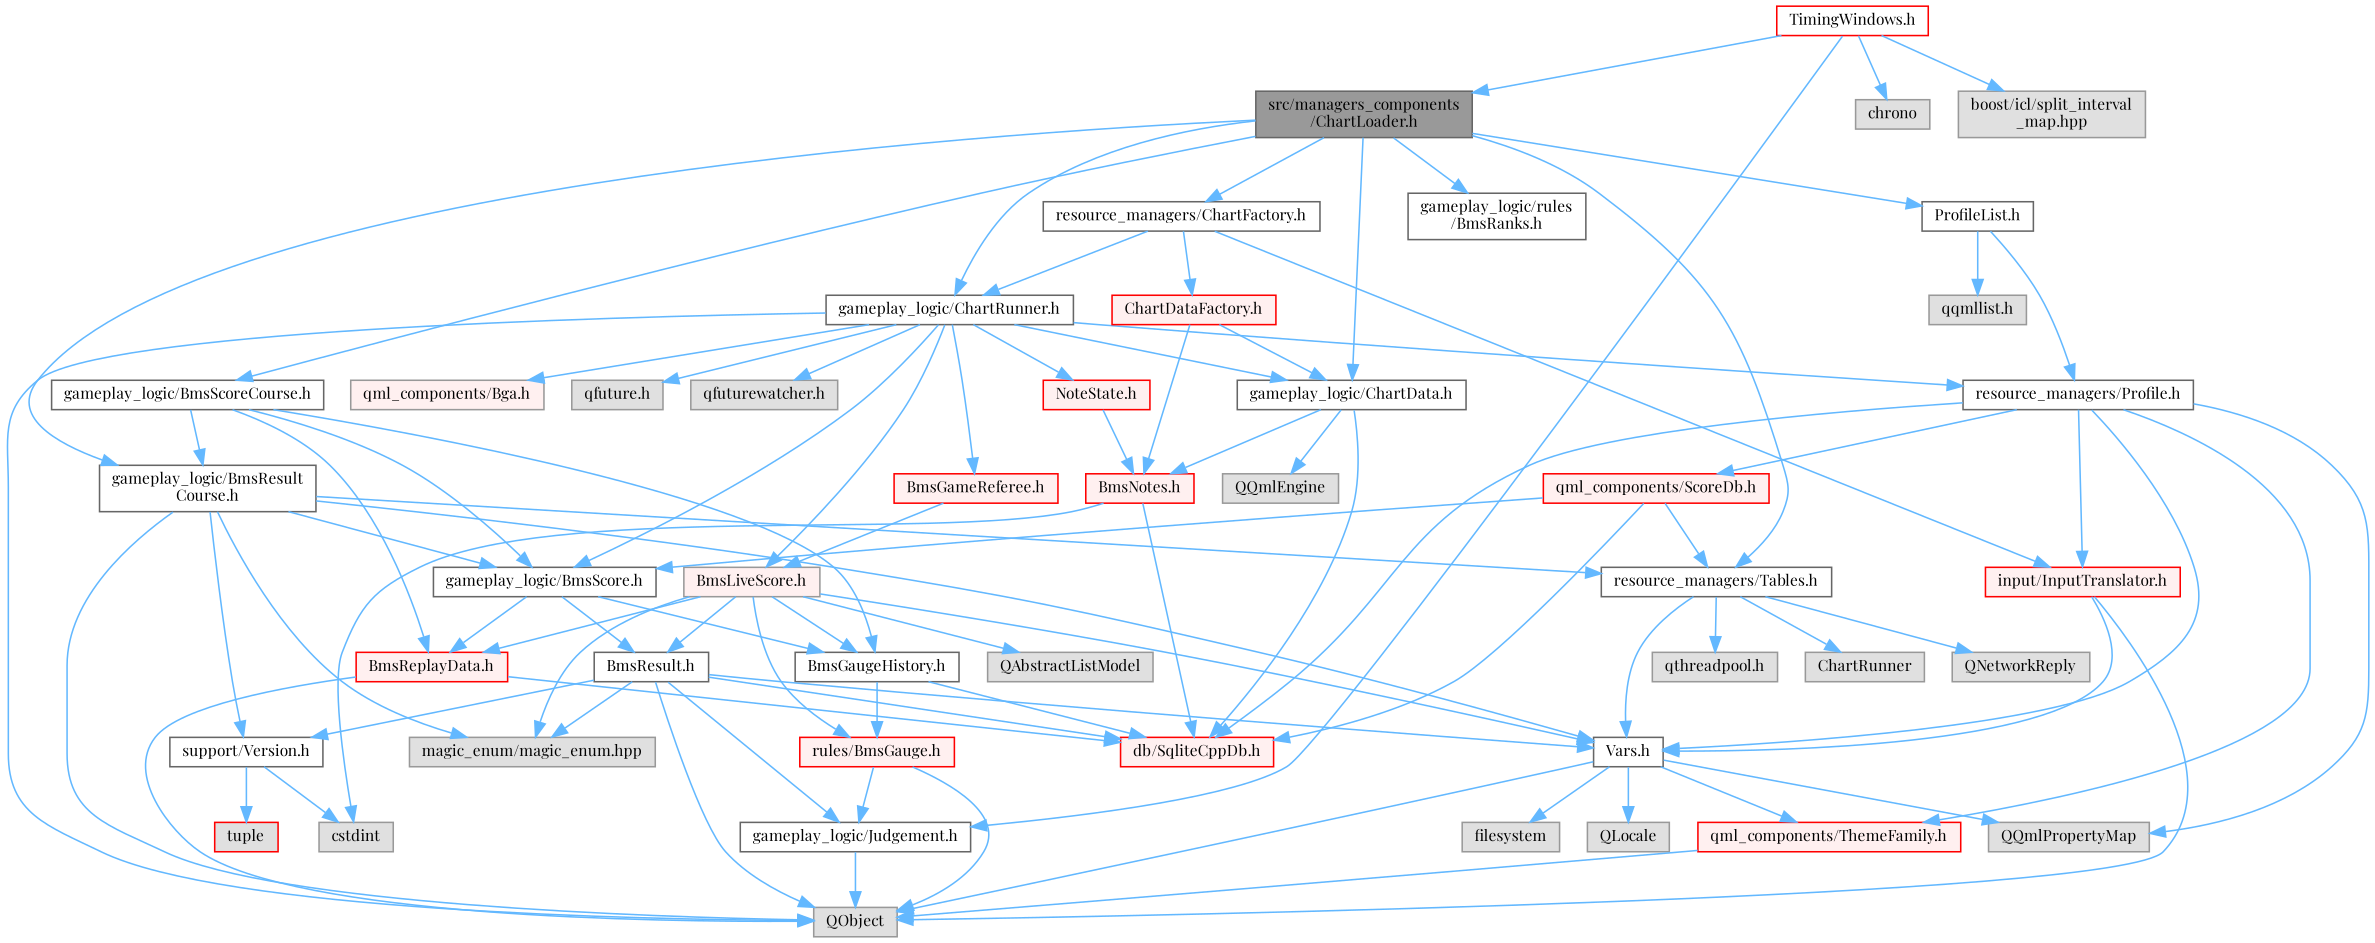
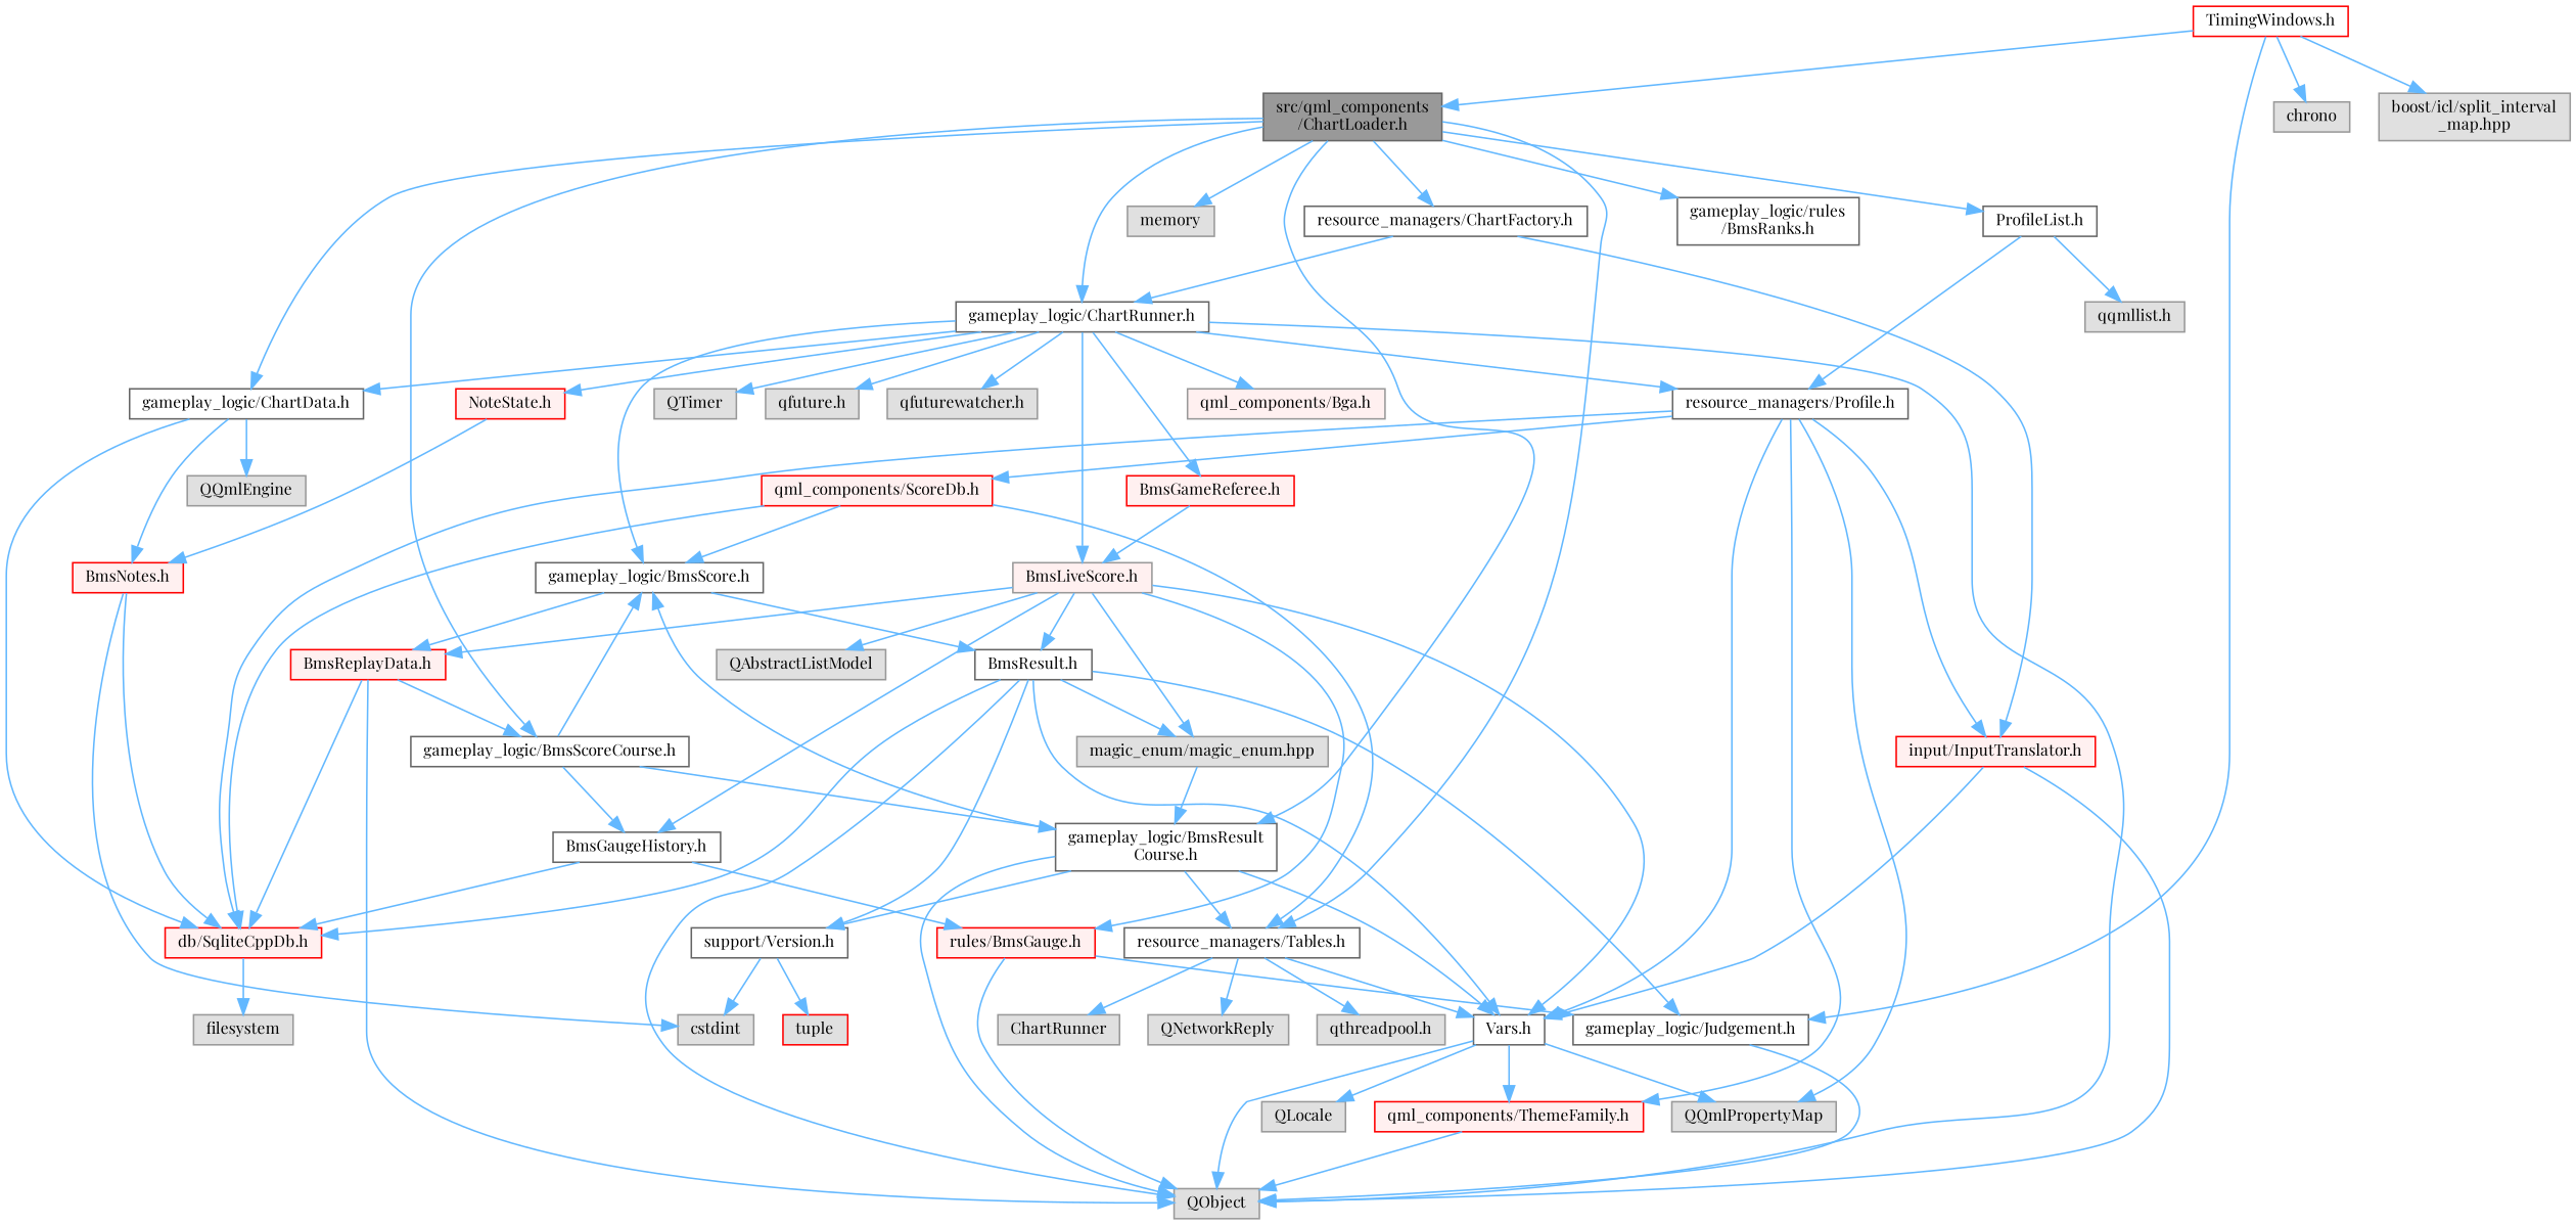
  digraph {
    fontname="Playfair Display"
    node [color=grey60 fillcolor="#E0E0E0" fontname="Playfair Display" fontsize=10 shape=box style=filled]
    edge [color=steelblue1 fontname="Playfair Display" fontsize=10 labelfontname=Helvetica labelfontsize=10 style=solid]
-   n1 [color=gray40 fillcolor=grey60 fontcolor=black height=0.2 label="src/managers_components\l/ChartLoader.h" width=0.4]
+   n1 [color=gray40 fillcolor=grey60 fontcolor=black height=0.2 label="src/qml_components\l/ChartLoader.h" width=0.4]
    n2 [color=grey40 fillcolor=white height=0.2 label="ProfileList.h" width=0.4]
    n3 [color=grey40 fillcolor=white height=0.2 label="resource_managers/Tables.h" width=0.4]
    n4 [color=grey40 fillcolor=white height=0.2 label="gameplay_logic/BmsResult\lCourse.h" width=0.4]
    n5 [color=grey40 fillcolor=white height=0.2 label="gameplay_logic/BmsScoreCourse.h" width=0.4]
+   n6 [height=0.2 label=memory width=0.4]
    n7 [color=grey40 fillcolor=white height=0.2 label="gameplay_logic/ChartData.h" width=0.4]
    n8 [color=grey40 fillcolor=white height=0.2 label="gameplay_logic/ChartRunner.h" width=0.4]
    n9 [color=grey40 fillcolor=white height=0.2 label="resource_managers/ChartFactory.h" width=0.4]
    n10 [color=grey40 fillcolor=white height=0.2 label="gameplay_logic/rules\l/BmsRanks.h" width=0.4]
    n11 [color=grey40 fillcolor=white height=0.2 label="resource_managers/Profile.h" width=0.4]
    n12 [height=0.2 label="qqmllist.h" width=0.4]
    n13 [color=grey40 fillcolor=white height=0.2 label="Vars.h" width=0.4]
    n14 [height=0.2 label=ChartRunner width=0.4]
    n15 [height=0.2 label=QNetworkReply width=0.4]
    n16 [height=0.2 label="qthreadpool.h" width=0.4]
    n17 [height=0.2 label=QObject width=0.4]
    n18 [height=0.2 label="magic_enum/magic_enum.hpp" width=0.4]
    n19 [color=grey40 fillcolor=white height=0.2 label="gameplay_logic/BmsScore.h" width=0.4]
    n20 [color=grey40 fillcolor=white height=0.2 label="support/Version.h" width=0.4]
    n21 [color=grey40 fillcolor=white height=0.2 label="BmsGaugeHistory.h" width=0.4]
    n22 [color=red fillcolor="#FFF0F0" height=0.2 label="BmsReplayData.h" width=0.4]
    n23 [color=red fillcolor="#FFF0F0" height=0.2 label="db/SqliteCppDb.h" width=0.4]
    n24 [height=0.2 label=QQmlEngine width=0.4]
    n25 [color=red fillcolor="#FFF0F0" height=0.2 label="BmsNotes.h" width=0.4]
    n26 [color=red fillcolor="#FFF0F0" height=0.2 label="BmsGameReferee.h" width=0.4]
    n27 [fillcolor="#FFF0F0" height=0.2 label="BmsLiveScore.h" width=0.4]
    n28 [fillcolor="#FFF0F0" height=0.2 label="qml_components/Bga.h" width=0.4]
    n29 [color=red fillcolor="#FFF0F0" height=0.2 label="NoteState.h" width=0.4]
+   n30 [height=0.2 label=QTimer width=0.4]
    n31 [height=0.2 label="qfuture.h" width=0.4]
    n32 [height=0.2 label="qfuturewatcher.h" width=0.4]
    n33 [color=red fillcolor="#FFF0F0" height=0.2 label="input/InputTranslator.h" width=0.4]
-   n34 [color=red fillcolor="#FFF0F0" height=0.2 label="ChartDataFactory.h" width=0.4]
    n35 [color=red fillcolor=white height=0.2 label="TimingWindows.h" width=0.4]
    n36 [color=grey40 fillcolor=white height=0.2 label="gameplay_logic/Judgement.h" width=0.4]
    n37 [height=0.2 label=chrono width=0.4]
    n38 [height=0.2 label="boost/icl/split_interval\l_map.hpp" width=0.4]
    n39 [color=red fillcolor="#FFF0F0" height=0.2 label="qml_components/ThemeFamily.h" width=0.4]
    n40 [height=0.2 label=QQmlPropertyMap width=0.4]
    n41 [color=red fillcolor="#FFF0F0" height=0.2 label="qml_components/ScoreDb.h" width=0.4]
    n42 [height=0.2 label=filesystem width=0.4]
    n43 [height=0.2 label=QLocale width=0.4]
    n44 [color=grey40 fillcolor=white height=0.2 label="BmsResult.h" width=0.4]
    n45 [color=red fillcolor="#FFF0F0" height=0.2 label="rules/BmsGauge.h" width=0.4]
    n46 [height=0.2 label=cstdint width=0.4]
    n47 [color=red height=0.2 label=tuple width=0.4]
    n48 [height=0.2 label=QAbstractListModel width=0.4]
    n1 -> n2
    n1 -> n3
    n1 -> n4
    n1 -> n5
+   n1 -> n6
    n1 -> n7
    n1 -> n8
    n1 -> n9
    n1 -> n10
    n2 -> n11
    n2 -> n12
    n3 -> n13
    n3 -> n14
    n3 -> n15
    n3 -> n16
    n4 -> n3
    n4 -> n13
    n4 -> n17
-   n4 -> n18
+   n18 -> n4
    n4 -> n19
    n4 -> n20
    n5 -> n4
    n5 -> n19
    n5 -> n21
-   n5 -> n22
+   n22 -> n5
    n7 -> n23
    n7 -> n24
    n7 -> n25
    n8 -> n7
    n8 -> n11
    n8 -> n17
    n8 -> n19
    n8 -> n26
    n8 -> n27
    n8 -> n28
    n8 -> n29
+   n8 -> n30
    n8 -> n31
    n8 -> n32
    n9 -> n8
    n9 -> n33
-   n9 -> n34
    n11 -> n13
    n11 -> n23
    n11 -> n33
    n11 -> n39
    n11 -> n40
    n11 -> n41
    n13 -> n17
    n13 -> n39
    n13 -> n40
-   n13 -> n42
+   n23 -> n42
    n13 -> n43
-   n19 -> n21
    n19 -> n22
    n19 -> n44
    n20 -> n46
    n20 -> n47
    n21 -> n23
    n21 -> n45
    n22 -> n17
    n22 -> n23
    n25 -> n23
    n25 -> n46
    n26 -> n27
    n27 -> n13
    n27 -> n18
    n27 -> n21
    n27 -> n22
    n27 -> n44
    n27 -> n45
    n27 -> n48
    n29 -> n25
    n33 -> n13
    n33 -> n17
-   n34 -> n7
-   n34 -> n25
    n35 -> n1
    n35 -> n36
    n35 -> n37
    n35 -> n38
    n36 -> n17
    n39 -> n17
    n41 -> n3
    n41 -> n19
    n41 -> n23
    n44 -> n13
    n44 -> n17
    n44 -> n18
    n44 -> n20
    n44 -> n23
    n44 -> n36
    n45 -> n17
    n45 -> n36
  }
